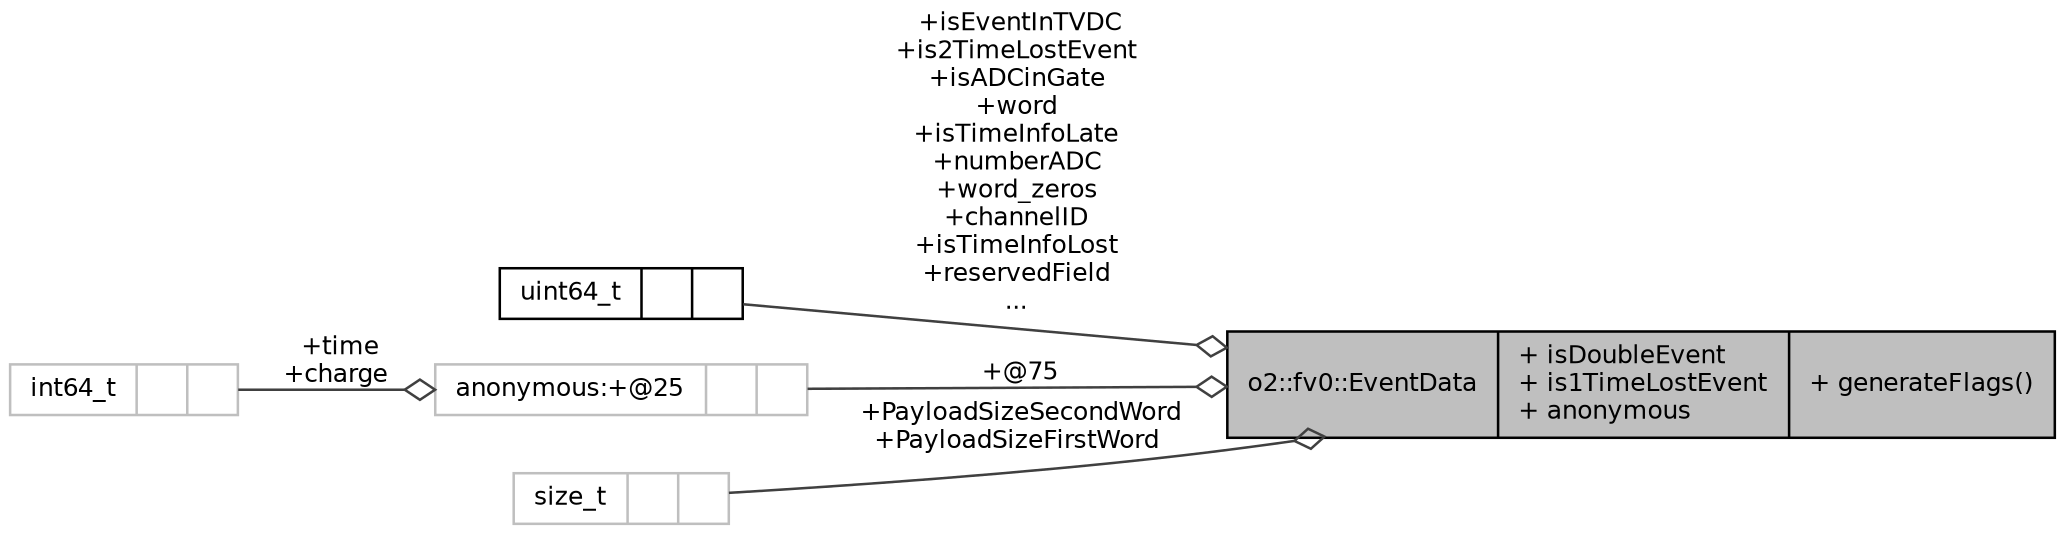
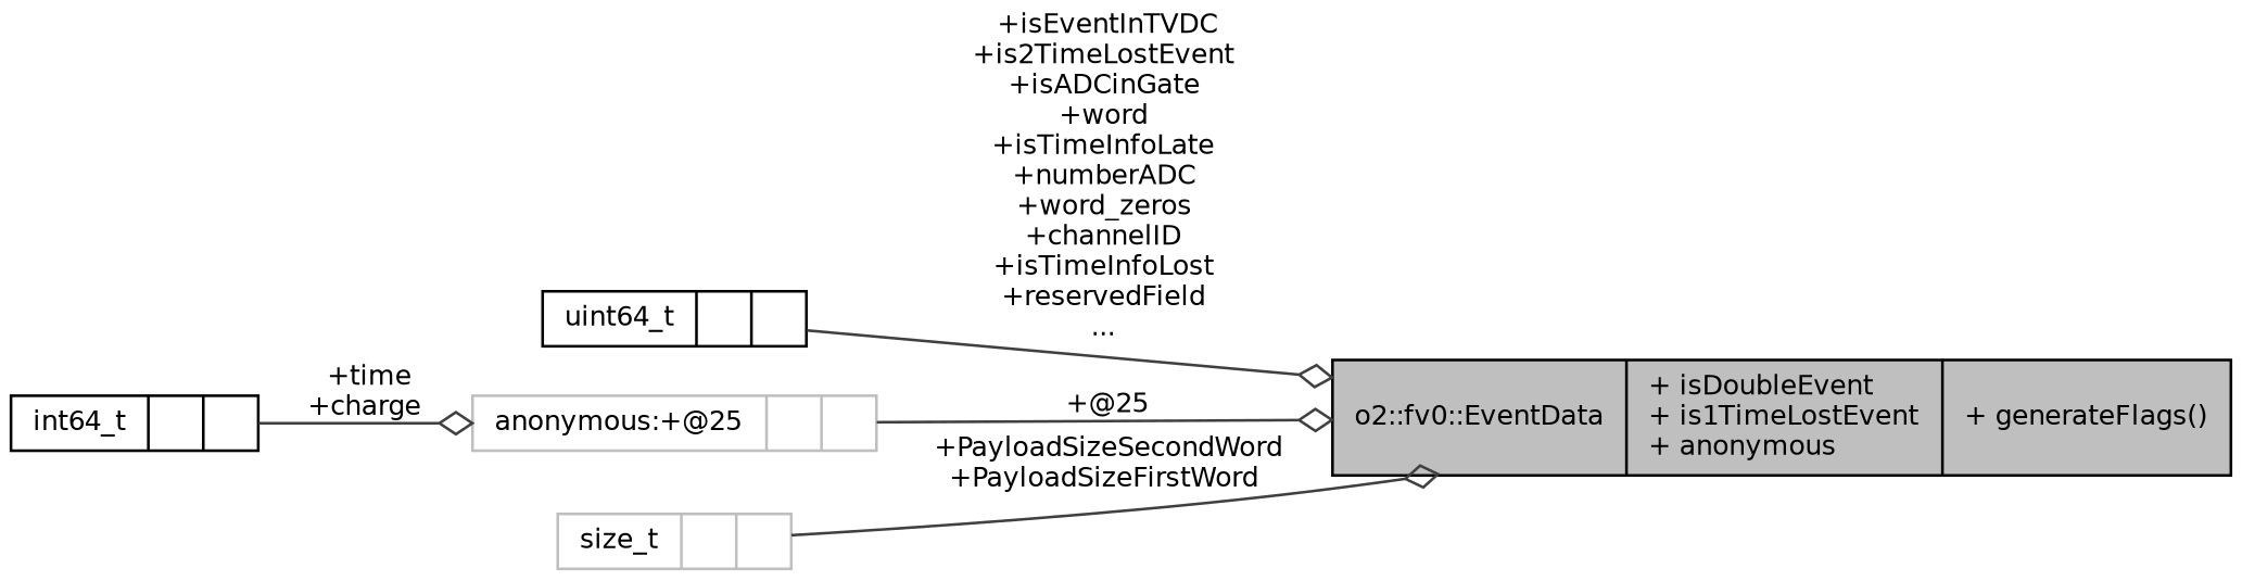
  digraph {
    rankdir=LR
    node [color=grey75 fontname=Helvetica fontsize=10 shape=record]
    edge [arrowhead=odiamond color=grey25 fontname=Helvetica fontsize=10 labelfontname=Helvetica labelfontsize=10 style=solid]
    n1 [color=black fillcolor=grey75 fontcolor=black height=0.2 label="{o2::fv0::EventData\n|+ isDoubleEvent\l+ is1TimeLostEvent\l+ anonymous\l|+ generateFlags()\l}" style=filled width=0.4]
    n2 [color=black height=0.2 label="{uint64_t\n||}" width=0.4]
    n3 [height=0.2 label="{anonymous:+@25\n||}" width=0.4]
-   n4 [height=0.2 label="{int64_t\n||}" width=0.4]
+   n4 [color=black height=0.2 label="{int64_t\n||}" width=0.4]
    n5 [height=0.2 label="{size_t\n||}" width=0.4]
    n2 -> n1 [label=" +isEventInTVDC\n+is2TimeLostEvent\n+isADCinGate\n+word\n+isTimeInfoLate\n+numberADC\n+word_zeros\n+channelID\n+isTimeInfoLost\n+reservedField\n..."]
-   n3 -> n1 [label=" +@75"]
+   n3 -> n1 [label=" +@25"]
    n4 -> n3 [label=" +time\n+charge"]
    n5 -> n1 [label=" +PayloadSizeSecondWord\n+PayloadSizeFirstWord"]
  }
